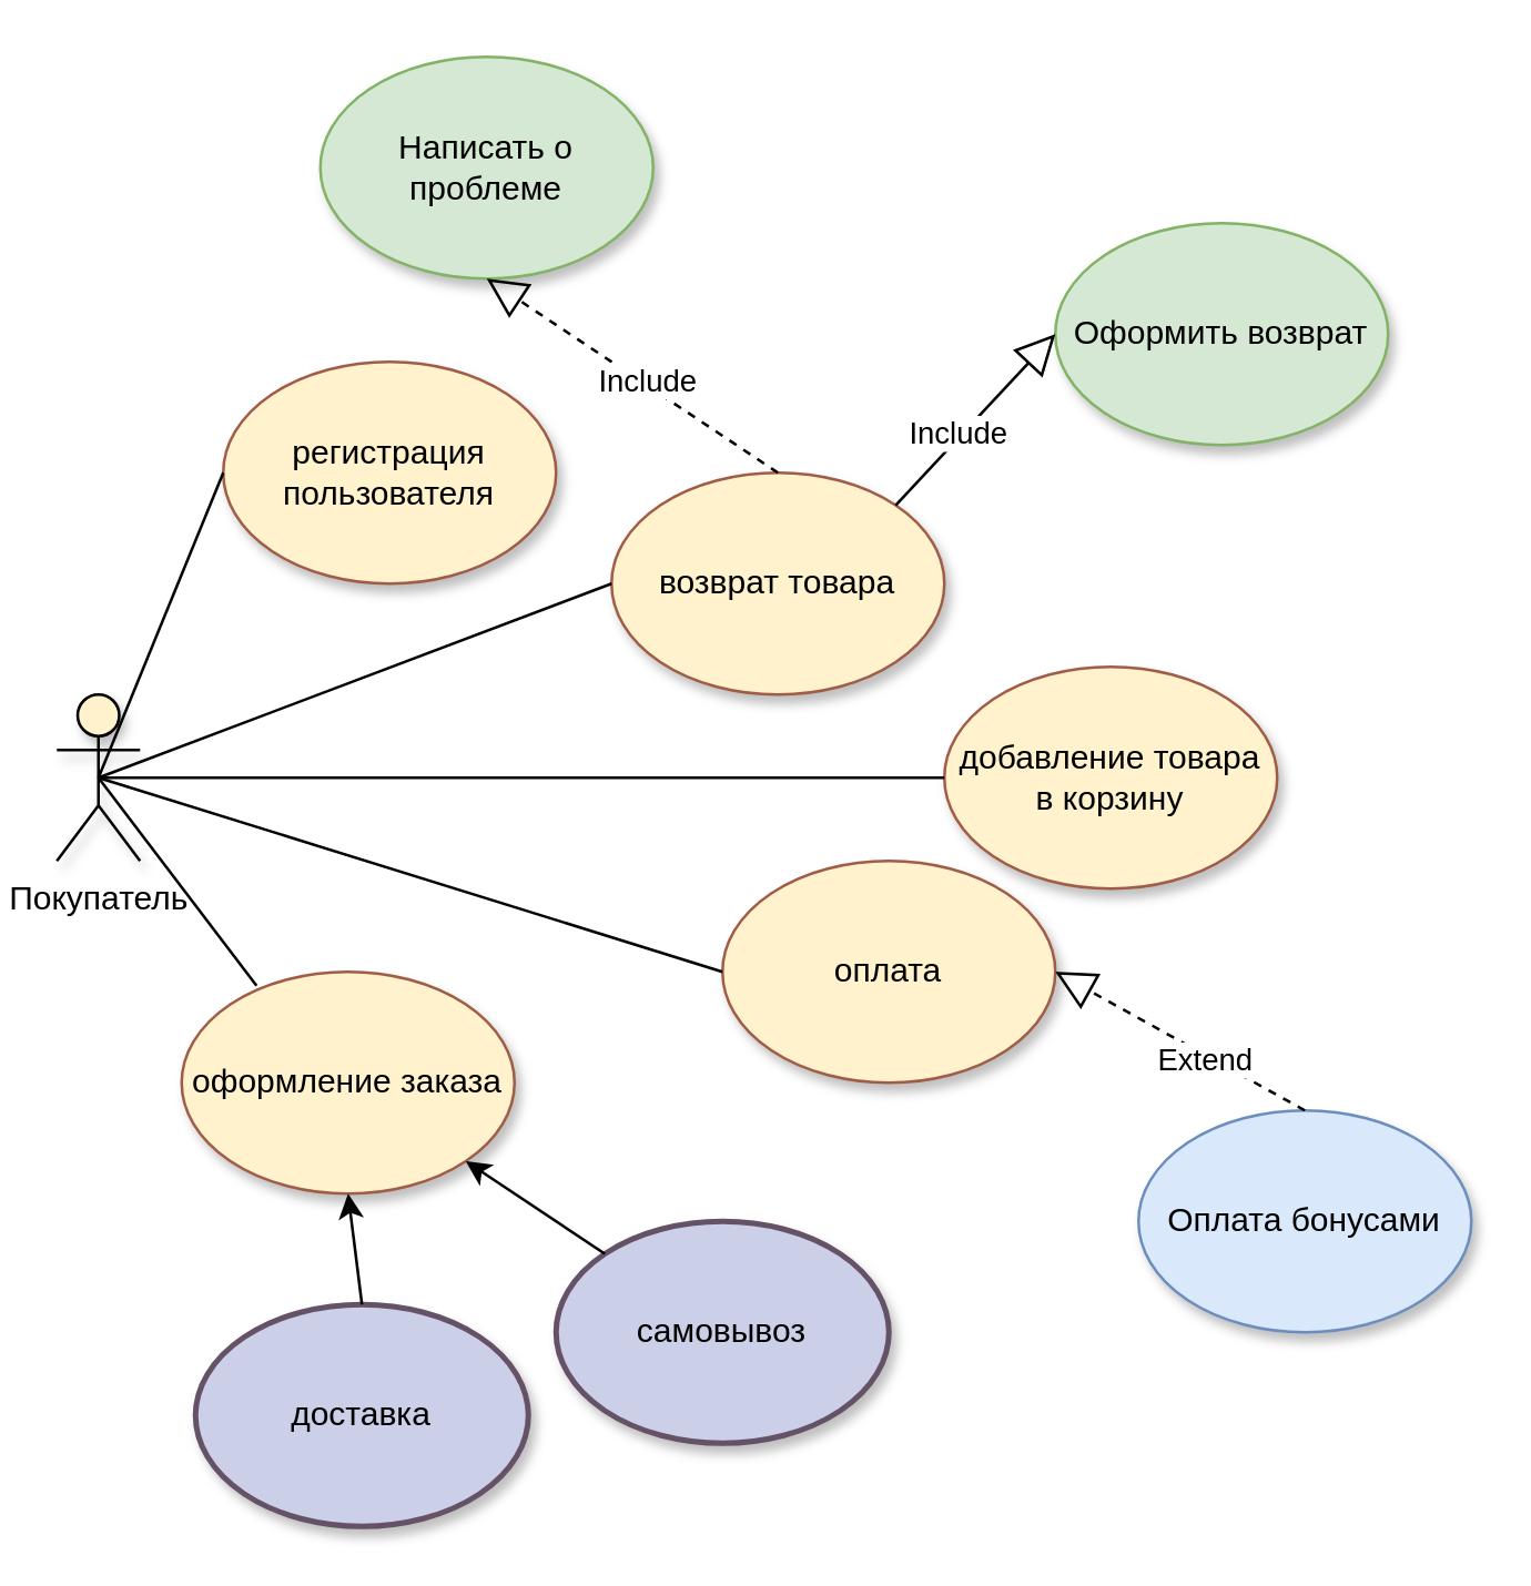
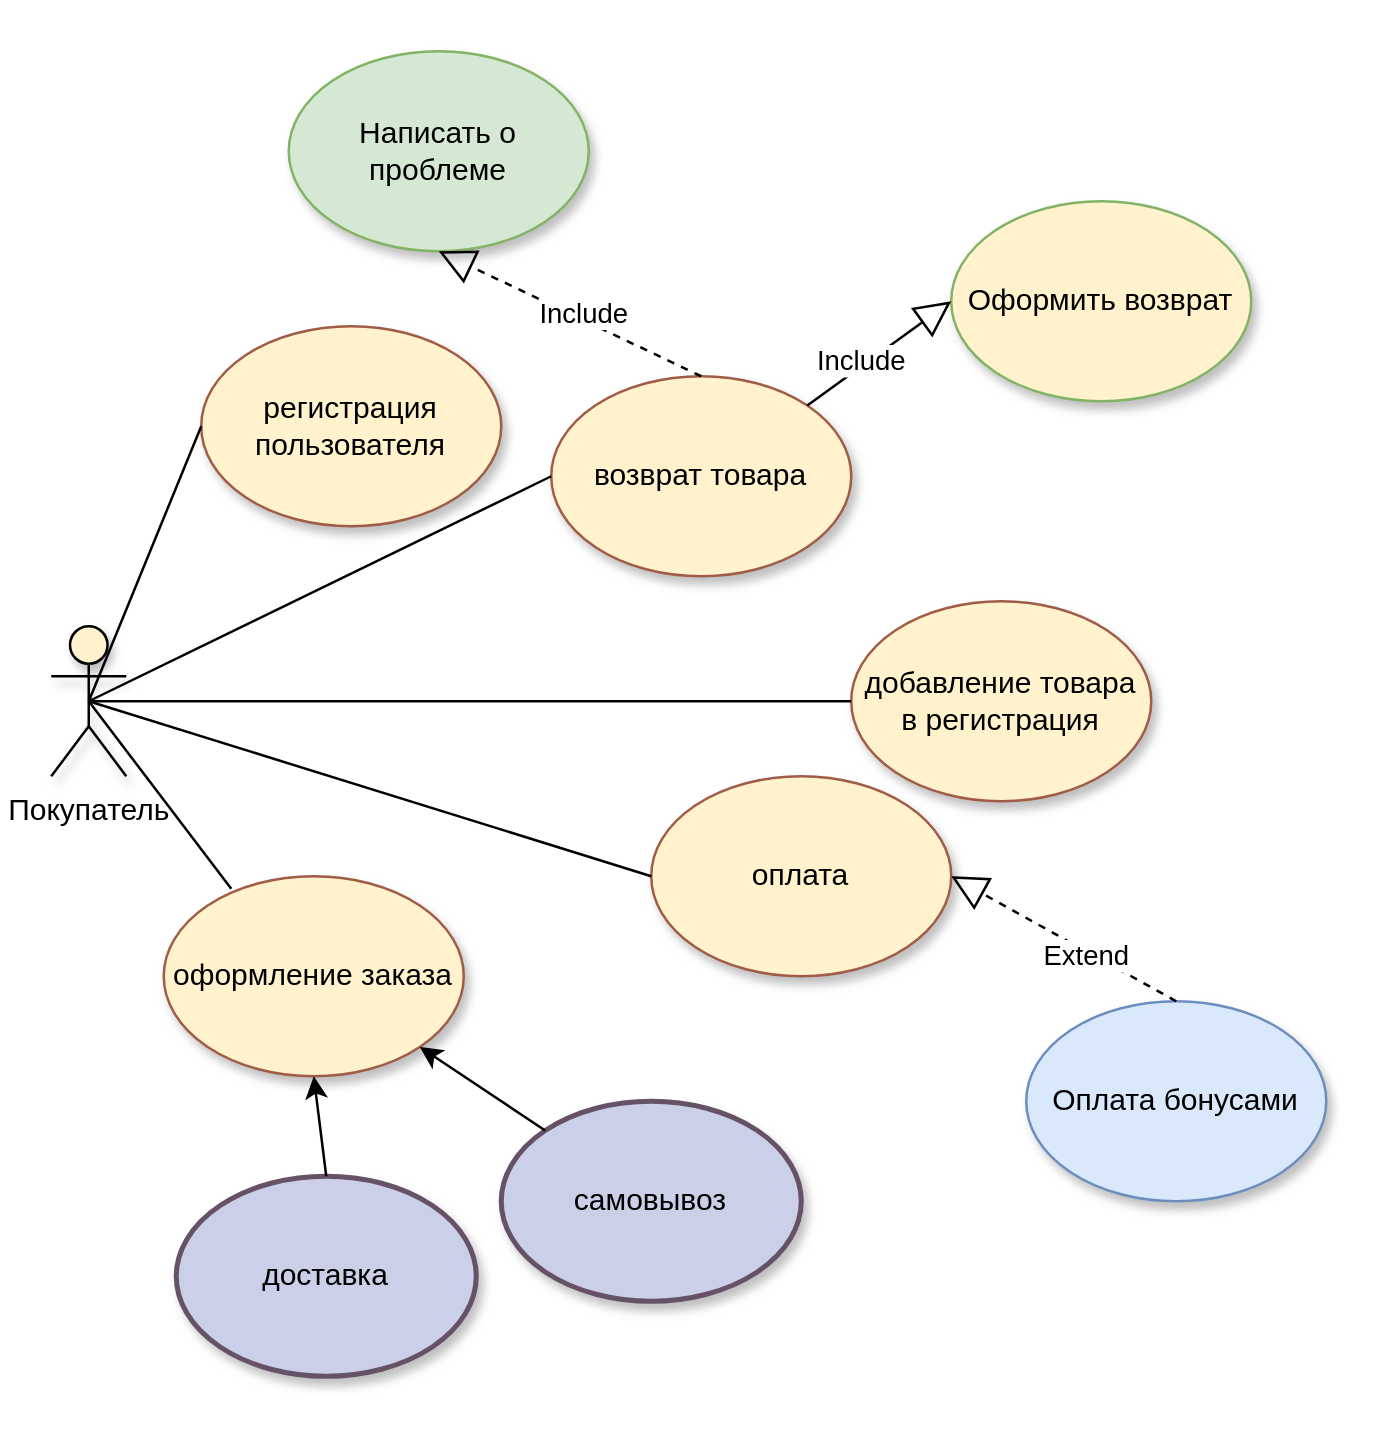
  <mxCell id="0" />
  <mxCell id="1" parent="0" />
  <mxCell id="2" value="Покупатель" style="shape=umlActor;verticalLabelPosition=bottom;verticalAlign=top;html=1;outlineConnect=0;fillColor=#fff2cc;strokeColor=#000000;shadow=1;" parent="1" vertex="1"><mxGeometry x="20" y="250" width="30" height="60" as="geometry" /></mxCell>
  <mxCell id="3" value="регистрация пользователя" style="ellipse;whiteSpace=wrap;html=1;fillColor=#FFF2CC;strokeColor=#A15C47;shadow=1;" parent="1" vertex="1"><mxGeometry x="80" y="130" width="120" height="80" as="geometry" /></mxCell>
- <mxCell id="4" value="добавление товара в корзину" style="ellipse;whiteSpace=wrap;html=1;fillColor=#fff2cc;strokeColor=#A15C47;shadow=1;" parent="1" vertex="1"><mxGeometry x="340" y="240" width="120" height="80" as="geometry" /></mxCell>
+ <mxCell id="4" value="добавление товара в регистрация" style="ellipse;whiteSpace=wrap;html=1;fillColor=#fff2cc;strokeColor=#A15C47;shadow=1;" parent="1" vertex="1"><mxGeometry x="340" y="240" width="120" height="80" as="geometry" /></mxCell>
  <mxCell id="5" value="оплата" style="ellipse;whiteSpace=wrap;html=1;fillColor=#fff2cc;strokeColor=#A15C47;shadow=1;" parent="1" vertex="1"><mxGeometry x="260" y="310" width="120" height="80" as="geometry" /></mxCell>
  <mxCell id="6" value="оформление заказа" style="ellipse;whiteSpace=wrap;html=1;fillColor=#fff2cc;strokeColor=#A15C47;shadow=1;" parent="1" vertex="1"><mxGeometry x="65" y="350" width="120" height="80" as="geometry" /></mxCell>
- <mxCell id="7" value="возврат товара" style="ellipse;whiteSpace=wrap;html=1;fillColor=#fff2cc;strokeColor=#A15C47;shadow=1;" parent="1" vertex="1"><mxGeometry x="220" y="170" width="120" height="80" as="geometry" /></mxCell>
+ <mxCell id="7" value="возврат товара" style="ellipse;whiteSpace=wrap;html=1;fillColor=#fff2cc;strokeColor=#A15C47;shadow=1;" parent="1" vertex="1"><mxGeometry x="220" y="150" width="120" height="80" as="geometry" /></mxCell>
  <mxCell id="8" value="" style="endArrow=none;html=1;rounded=0;exitX=0.5;exitY=0.5;exitDx=0;exitDy=0;exitPerimeter=0;entryX=0;entryY=0.5;entryDx=0;entryDy=0;" parent="1" source="2" target="3" edge="1"><mxGeometry width="50" height="50" relative="1" as="geometry"><mxPoint x="330" y="290" as="sourcePoint" /><mxPoint x="380" y="240" as="targetPoint" /></mxGeometry></mxCell>
  <mxCell id="9" value="" style="endArrow=none;html=1;rounded=0;entryX=0;entryY=0.5;entryDx=0;entryDy=0;exitX=0.5;exitY=0.5;exitDx=0;exitDy=0;exitPerimeter=0;" parent="1" source="2" target="5" edge="1"><mxGeometry width="50" height="50" relative="1" as="geometry"><mxPoint x="330" y="290" as="sourcePoint" /><mxPoint x="380" y="240" as="targetPoint" /></mxGeometry></mxCell>
  <mxCell id="10" value="" style="endArrow=none;html=1;rounded=0;exitX=0.5;exitY=0.5;exitDx=0;exitDy=0;exitPerimeter=0;entryX=0.225;entryY=0.063;entryDx=0;entryDy=0;entryPerimeter=0;" parent="1" source="2" target="6" edge="1"><mxGeometry width="50" height="50" relative="1" as="geometry"><mxPoint x="330" y="290" as="sourcePoint" /><mxPoint x="380" y="240" as="targetPoint" /></mxGeometry></mxCell>
  <mxCell id="11" value="" style="endArrow=none;html=1;rounded=0;exitX=0.5;exitY=0.5;exitDx=0;exitDy=0;exitPerimeter=0;entryX=0;entryY=0.5;entryDx=0;entryDy=0;" parent="1" source="2" target="7" edge="1"><mxGeometry width="50" height="50" relative="1" as="geometry"><mxPoint x="330" y="290" as="sourcePoint" /><mxPoint x="340" y="230" as="targetPoint" /></mxGeometry></mxCell>
  <mxCell id="12" value="" style="endArrow=none;html=1;rounded=0;exitX=0.5;exitY=0.5;exitDx=0;exitDy=0;exitPerimeter=0;entryX=0;entryY=0.5;entryDx=0;entryDy=0;" parent="1" source="2" target="4" edge="1"><mxGeometry width="50" height="50" relative="1" as="geometry"><mxPoint x="330" y="290" as="sourcePoint" /><mxPoint x="380" y="240" as="targetPoint" /></mxGeometry></mxCell>
- <mxCell id="13" value="Оформить возврат" style="ellipse;whiteSpace=wrap;html=1;fillColor=#d5e8d4;strokeColor=#82b366;shadow=1;" parent="1" vertex="1"><mxGeometry x="380" y="80" width="120" height="80" as="geometry" /></mxCell>
+ <mxCell id="13" value="Оформить возврат" style="ellipse;whiteSpace=wrap;html=1;fillColor=#fff2cc;strokeColor=#82b366;shadow=1;" parent="1" vertex="1"><mxGeometry x="380" y="80" width="120" height="80" as="geometry" /></mxCell>
  <mxCell id="14" value="Написать о проблеме" style="ellipse;whiteSpace=wrap;html=1;fillColor=#d5e8d4;strokeColor=#82b366;shadow=1;" parent="1" vertex="1"><mxGeometry x="115" y="20" width="120" height="80" as="geometry" /></mxCell>
  <mxCell id="15" value="" style="endArrow=block;dashed=0;endFill=0;endSize=12;html=1;rounded=0;exitX=1;exitY=0;exitDx=0;exitDy=0;entryX=0;entryY=0.5;entryDx=0;entryDy=0;" parent="1" source="7" target="13" edge="1"><mxGeometry width="160" relative="1" as="geometry"><mxPoint x="270" y="240" as="sourcePoint" /><mxPoint x="430" y="240" as="targetPoint" /></mxGeometry></mxCell>
  <mxCell id="16" value="Include" style="edgeLabel;html=1;align=center;verticalAlign=middle;resizable=0;points=[];" parent="15" vertex="1" connectable="0"><mxGeometry x="-0.2" y="2" relative="1" as="geometry"><mxPoint as="offset" /></mxGeometry></mxCell>
  <mxCell id="17" value="" style="endArrow=block;dashed=1;endFill=0;endSize=12;html=1;rounded=0;exitX=0.5;exitY=0;exitDx=0;exitDy=0;entryX=0.5;entryY=1;entryDx=0;entryDy=0;" parent="1" source="7" target="14" edge="1"><mxGeometry width="160" relative="1" as="geometry"><mxPoint x="270" y="240" as="sourcePoint" /><mxPoint x="430" y="240" as="targetPoint" /></mxGeometry></mxCell>
  <mxCell id="18" value="Include" style="edgeLabel;html=1;align=center;verticalAlign=middle;resizable=0;points=[];" parent="17" vertex="1" connectable="0"><mxGeometry x="-0.078" y="-2" relative="1" as="geometry"><mxPoint as="offset" /></mxGeometry></mxCell>
  <mxCell id="19" value="самовывоз" style="ellipse;whiteSpace=wrap;html=1;fillColor=#CBCFE7;strokeColor=#665266;shadow=1;strokeWidth=2;gradientColor=none;" parent="1" vertex="1"><mxGeometry x="200" y="440" width="120" height="80" as="geometry" /></mxCell>
  <mxCell id="20" value="доставка" style="ellipse;whiteSpace=wrap;html=1;fillColor=#CBCFE7;strokeColor=#665266;shadow=1;strokeWidth=2;gradientColor=none;" parent="1" vertex="1"><mxGeometry x="70" y="470" width="120" height="80" as="geometry" /></mxCell>
  <mxCell id="21" value="" style="endArrow=classic;html=1;rounded=0;exitX=0.5;exitY=0;exitDx=0;exitDy=0;entryX=0.5;entryY=1;entryDx=0;entryDy=0;" parent="1" source="20" target="6" edge="1"><mxGeometry width="50" height="50" relative="1" as="geometry"><mxPoint x="310" y="370" as="sourcePoint" /><mxPoint x="360" y="320" as="targetPoint" /></mxGeometry></mxCell>
  <mxCell id="22" value="" style="endArrow=classic;html=1;rounded=0;exitX=0;exitY=0;exitDx=0;exitDy=0;entryX=1;entryY=1;entryDx=0;entryDy=0;" parent="1" source="19" target="6" edge="1"><mxGeometry width="50" height="50" relative="1" as="geometry"><mxPoint x="310" y="370" as="sourcePoint" /><mxPoint x="360" y="320" as="targetPoint" /></mxGeometry></mxCell>
  <mxCell id="23" value="Оплата бонусами" style="ellipse;whiteSpace=wrap;html=1;fillColor=#dae8fc;strokeColor=#6c8ebf;shadow=1;" parent="1" vertex="1"><mxGeometry x="410" y="400" width="120" height="80" as="geometry" /></mxCell>
  <mxCell id="24" value="" style="endArrow=block;dashed=1;endFill=0;endSize=12;html=1;rounded=0;entryX=1;entryY=0.5;entryDx=0;entryDy=0;exitX=0.5;exitY=0;exitDx=0;exitDy=0;" parent="1" source="23" target="5" edge="1"><mxGeometry width="160" relative="1" as="geometry"><mxPoint x="500" y="430" as="sourcePoint" /><mxPoint x="380" y="500" as="targetPoint" /></mxGeometry></mxCell>
  <mxCell id="25" value="Extend" style="edgeLabel;html=1;align=center;verticalAlign=middle;resizable=0;points=[];" parent="24" vertex="1" connectable="0"><mxGeometry x="-0.2" y="2" relative="1" as="geometry"><mxPoint as="offset" /></mxGeometry></mxCell>
